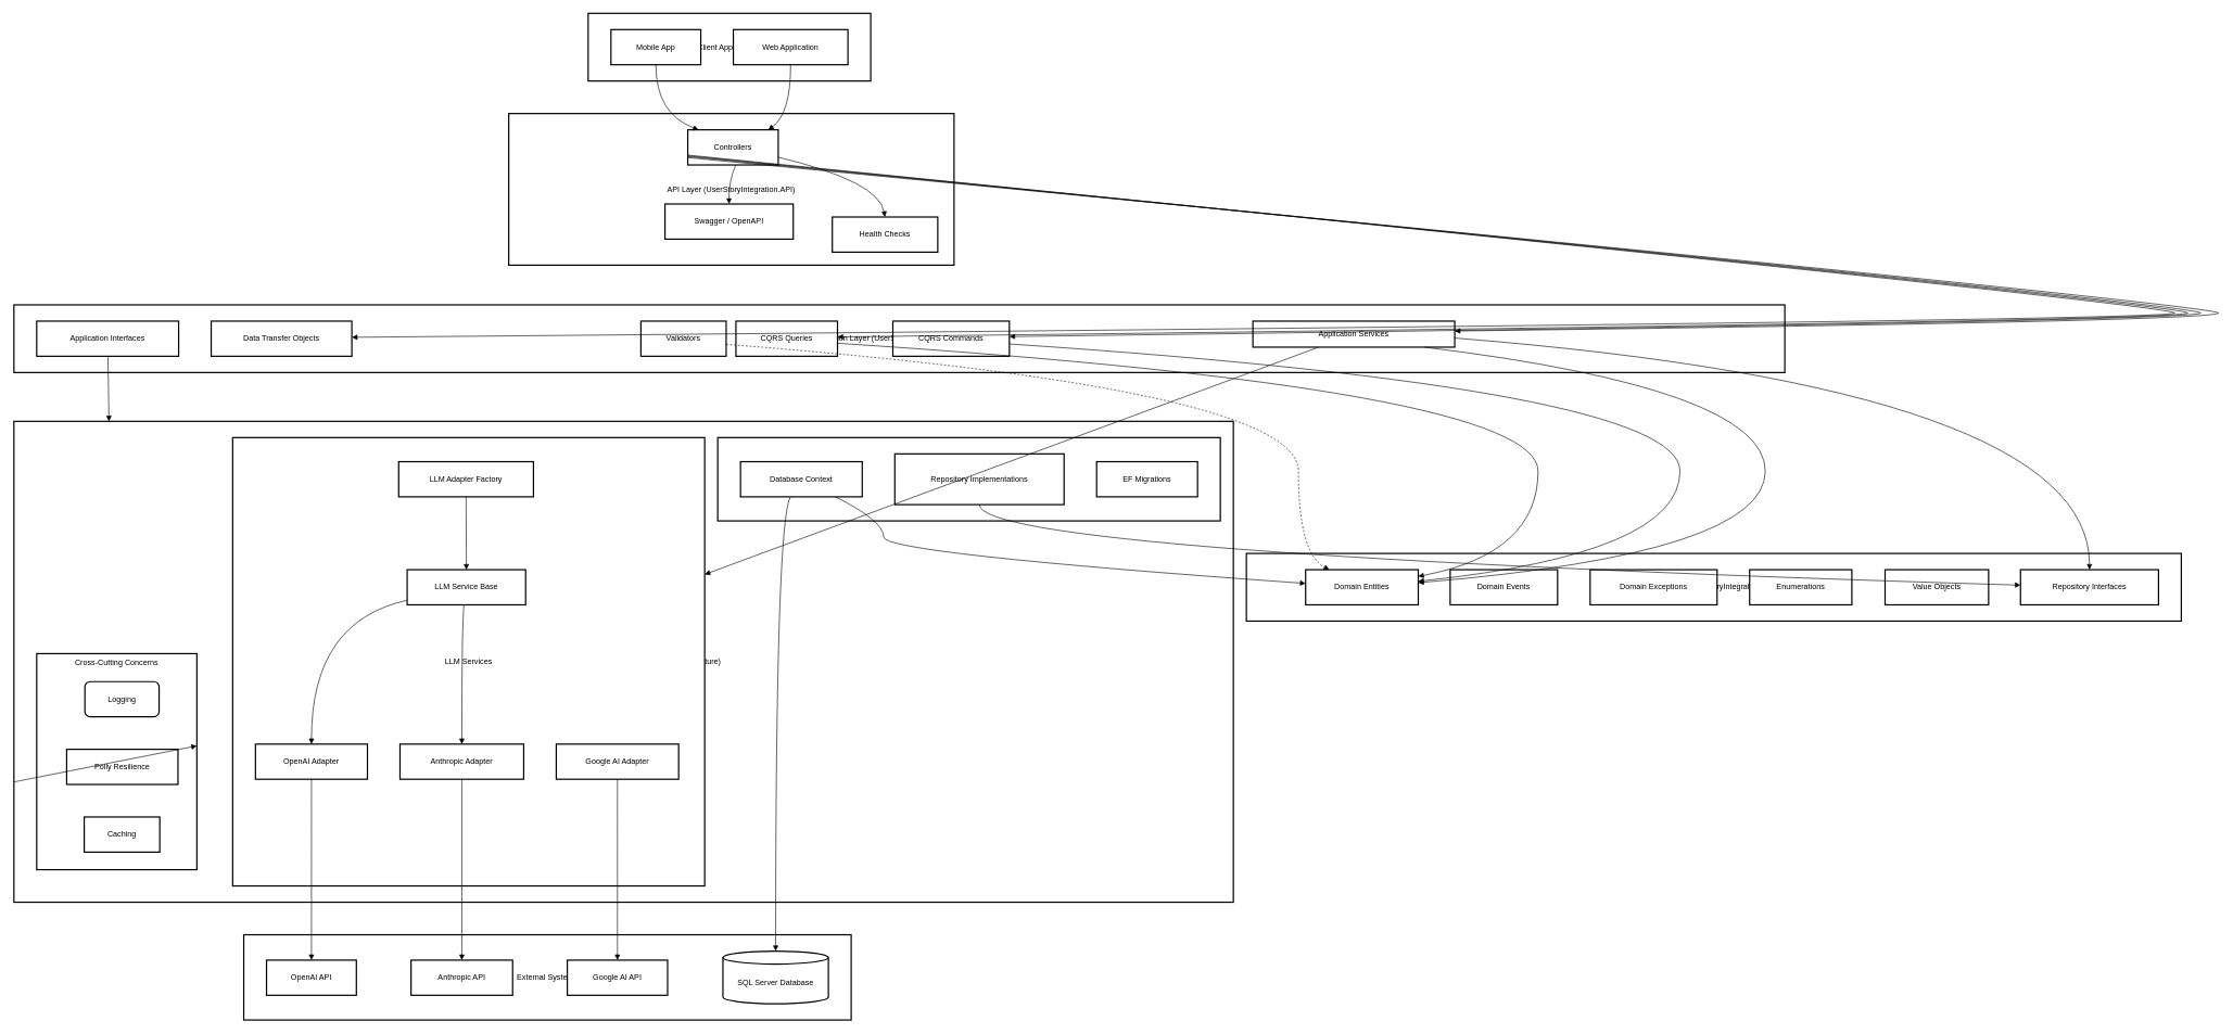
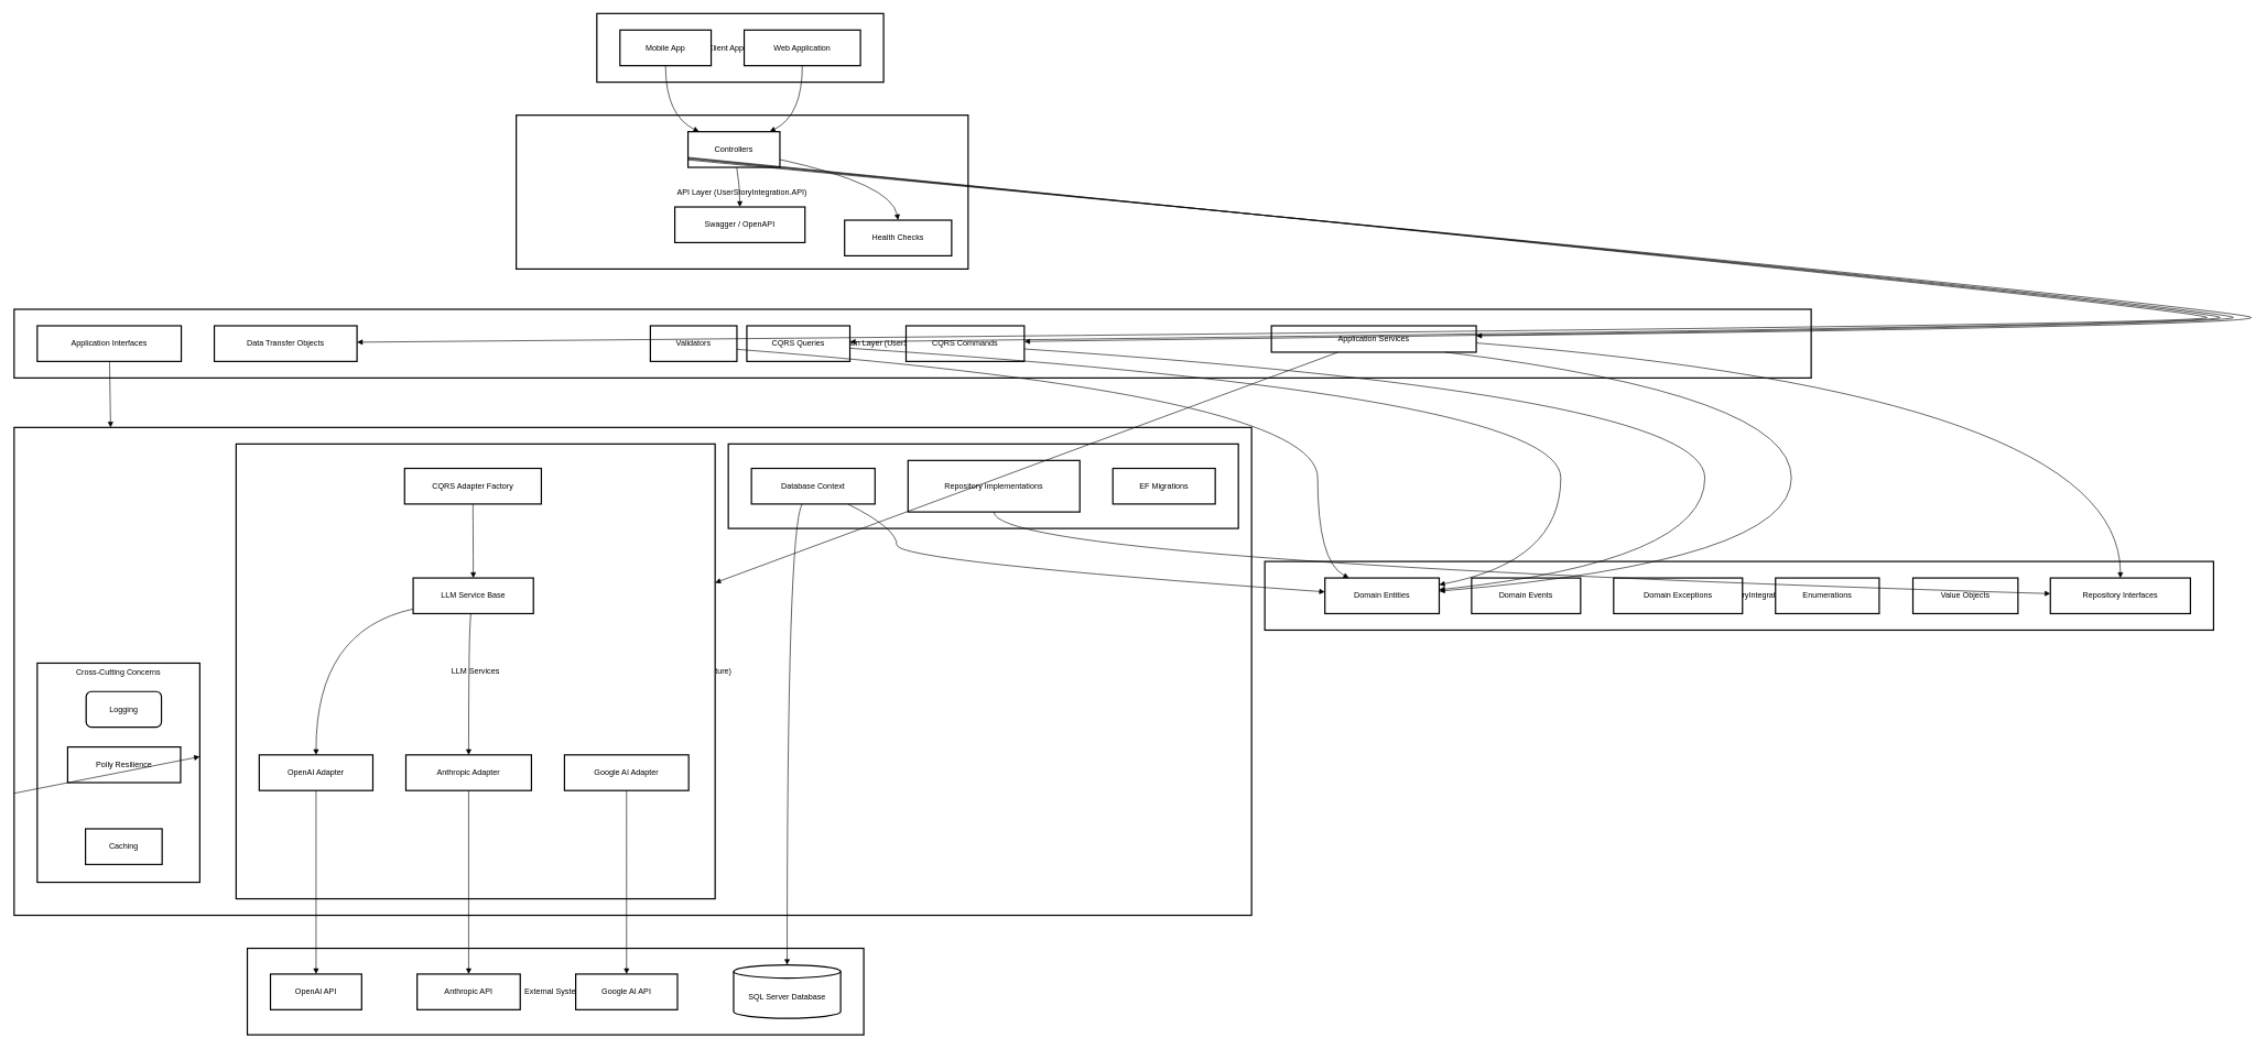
  <mxCell id="0" />
  <mxCell id="1" parent="0" />
  <mxCell id="2" value="External Systems" style="whiteSpace=wrap;strokeWidth=2;" vertex="1" parent="1"><mxGeometry x="373" y="1436" width="933" height="131" as="geometry" /></mxCell>
  <mxCell id="3" value="Infrastructure Layer (UserStoryIntegration.Infrastructure)" style="whiteSpace=wrap;strokeWidth=2;" vertex="1" parent="1"><mxGeometry x="20" y="647" width="1873" height="739" as="geometry" /></mxCell>
  <mxCell id="4" value="Cross-Cutting Concerns" style="whiteSpace=wrap;strokeWidth=2;verticalAlign=top;" vertex="1" parent="1"><mxGeometry x="55" y="1004" width="246" height="332" as="geometry" /></mxCell>
  <mxCell id="5" value="Logging" style="whiteSpace=wrap;strokeWidth=2;rounded=1;" vertex="1" parent="4"><mxGeometry x="74" y="43" width="114" height="54" as="geometry" /></mxCell>
- <mxCell id="6" value="Polly Resilience" style="whiteSpace=wrap;strokeWidth=2;" vertex="1" parent="4"><mxGeometry x="46" y="147" width="171" height="54" as="geometry" /></mxCell>
+ <mxCell id="6" value="Polly Resilience" style="whiteSpace=wrap;strokeWidth=2;" vertex="1" parent="4"><mxGeometry x="46" y="127" width="171" height="54" as="geometry" /></mxCell>
  <mxCell id="7" value="Caching" style="whiteSpace=wrap;strokeWidth=2;" vertex="1" parent="4"><mxGeometry x="73" y="251" width="116" height="54" as="geometry" /></mxCell>
  <mxCell id="8" value="LLM Services" style="whiteSpace=wrap;strokeWidth=2;" vertex="1" parent="1"><mxGeometry x="356" y="672" width="725" height="689" as="geometry" /></mxCell>
  <mxCell id="9" value="Data Access" style="whiteSpace=wrap;strokeWidth=2;" vertex="1" parent="1"><mxGeometry x="1101" y="672" width="772" height="128" as="geometry" /></mxCell>
  <mxCell id="10" value="Domain Layer (UserStoryIntegration.Domain)" style="whiteSpace=wrap;strokeWidth=2;" vertex="1" parent="1"><mxGeometry x="1913" y="850" width="1436" height="104" as="geometry" /></mxCell>
  <mxCell id="11" value="Application Layer (UserStoryIntegration.Application)" style="whiteSpace=wrap;strokeWidth=2;" vertex="1" parent="1"><mxGeometry x="20" y="468" width="2720" height="104" as="geometry" /></mxCell>
  <mxCell id="12" value="API Layer (UserStoryIntegration.API)" style="whiteSpace=wrap;strokeWidth=2;" vertex="1" parent="1"><mxGeometry x="780" y="174" width="684" height="233" as="geometry" /></mxCell>
  <mxCell id="13" value="Client Applications" style="whiteSpace=wrap;strokeWidth=2;" vertex="1" parent="1"><mxGeometry x="902" y="20" width="434" height="104" as="geometry" /></mxCell>
  <mxCell id="14" value="Web Application" style="whiteSpace=wrap;strokeWidth=2;" vertex="1" parent="1"><mxGeometry x="1125" y="45" width="176" height="54" as="geometry" /></mxCell>
  <mxCell id="15" value="Mobile App" style="whiteSpace=wrap;strokeWidth=2;" vertex="1" parent="1"><mxGeometry x="937" y="45" width="138" height="54" as="geometry" /></mxCell>
- <mxCell id="16" value="Controllers" style="whiteSpace=wrap;strokeWidth=2;" vertex="1" parent="1"><mxGeometry x="1055" y="199" width="139" height="54" as="geometry" /></mxCell>
+ <mxCell id="16" value="Controllers" style="whiteSpace=wrap;strokeWidth=2;" vertex="1" parent="1"><mxGeometry x="1040" y="199" width="139" height="54" as="geometry" /></mxCell>
  <mxCell id="17" value="Swagger / OpenAPI" style="whiteSpace=wrap;strokeWidth=2;" vertex="1" parent="1"><mxGeometry x="1020" y="313" width="197" height="54" as="geometry" /></mxCell>
  <mxCell id="18" value="Health Checks" style="whiteSpace=wrap;strokeWidth=2;" vertex="1" parent="1"><mxGeometry x="1277" y="333" width="162" height="54" as="geometry" /></mxCell>
  <mxCell id="19" value="Application Services" style="whiteSpace=wrap;strokeWidth=2;" vertex="1" parent="1"><mxGeometry x="1923" y="493" width="310" height="40" as="geometry" /></mxCell>
  <mxCell id="20" value="Data Transfer Objects" style="whiteSpace=wrap;strokeWidth=2;" vertex="1" parent="1"><mxGeometry x="323" y="493" width="216" height="54" as="geometry" /></mxCell>
  <mxCell id="21" value="CQRS Commands" style="whiteSpace=wrap;strokeWidth=2;" vertex="1" parent="1"><mxGeometry x="1370" y="493" width="179" height="54" as="geometry" /></mxCell>
  <mxCell id="22" value="CQRS Queries" style="whiteSpace=wrap;strokeWidth=2;" vertex="1" parent="1"><mxGeometry x="1129" y="493" width="156" height="54" as="geometry" /></mxCell>
  <mxCell id="23" value="Validators" style="whiteSpace=wrap;strokeWidth=2;" vertex="1" parent="1"><mxGeometry x="983" y="493" width="131" height="54" as="geometry" /></mxCell>
  <mxCell id="24" value="Application Interfaces" style="whiteSpace=wrap;strokeWidth=2;" vertex="1" parent="1"><mxGeometry x="55" y="493" width="218" height="54" as="geometry" /></mxCell>
  <mxCell id="25" value="Domain Entities" style="whiteSpace=wrap;strokeWidth=2;" vertex="1" parent="1"><mxGeometry x="2004" y="875" width="173" height="54" as="geometry" /></mxCell>
  <mxCell id="26" value="Domain Events" style="whiteSpace=wrap;strokeWidth=2;" vertex="1" parent="1"><mxGeometry x="2226" y="875" width="165" height="54" as="geometry" /></mxCell>
  <mxCell id="27" value="Domain Exceptions" style="whiteSpace=wrap;strokeWidth=2;" vertex="1" parent="1"><mxGeometry x="2441" y="875" width="195" height="54" as="geometry" /></mxCell>
  <mxCell id="28" value="Enumerations" style="whiteSpace=wrap;strokeWidth=2;" vertex="1" parent="1"><mxGeometry x="2686" y="875" width="157" height="54" as="geometry" /></mxCell>
  <mxCell id="29" value="Value Objects" style="whiteSpace=wrap;strokeWidth=2;" vertex="1" parent="1"><mxGeometry x="2894" y="875" width="159" height="54" as="geometry" /></mxCell>
  <mxCell id="30" value="Repository Interfaces" style="whiteSpace=wrap;strokeWidth=2;" vertex="1" parent="1"><mxGeometry x="3102" y="875" width="212" height="54" as="geometry" /></mxCell>
  <mxCell id="31" value="Database Context" style="whiteSpace=wrap;strokeWidth=2;" vertex="1" parent="1"><mxGeometry x="1136" y="709" width="187" height="54" as="geometry" /></mxCell>
  <mxCell id="32" value="Repository Implementations" style="whiteSpace=wrap;strokeWidth=2;" vertex="1" parent="1"><mxGeometry x="1373" y="697" width="260" height="78" as="geometry" /></mxCell>
  <mxCell id="33" value="EF Migrations" style="whiteSpace=wrap;strokeWidth=2;" vertex="1" parent="1"><mxGeometry x="1683" y="709" width="155" height="54" as="geometry" /></mxCell>
- <mxCell id="34" value="LLM Adapter Factory" style="whiteSpace=wrap;strokeWidth=2;" vertex="1" parent="1"><mxGeometry x="611" y="709" width="207" height="54" as="geometry" /></mxCell>
+ <mxCell id="34" value="CQRS Adapter Factory" style="whiteSpace=wrap;strokeWidth=2;" vertex="1" parent="1"><mxGeometry x="611" y="709" width="207" height="54" as="geometry" /></mxCell>
  <mxCell id="35" value="LLM Service Base" style="whiteSpace=wrap;strokeWidth=2;" vertex="1" parent="1"><mxGeometry x="624" y="875" width="182" height="54" as="geometry" /></mxCell>
  <mxCell id="36" value="OpenAI Adapter" style="whiteSpace=wrap;strokeWidth=2;" vertex="1" parent="1"><mxGeometry x="391" y="1143" width="172" height="54" as="geometry" /></mxCell>
  <mxCell id="37" value="Anthropic Adapter" style="whiteSpace=wrap;strokeWidth=2;" vertex="1" parent="1"><mxGeometry x="613" y="1143" width="190" height="54" as="geometry" /></mxCell>
  <mxCell id="38" value="Google AI Adapter" style="whiteSpace=wrap;strokeWidth=2;" vertex="1" parent="1"><mxGeometry x="853" y="1143" width="188" height="54" as="geometry" /></mxCell>
  <mxCell id="39" value="OpenAI API" style="whiteSpace=wrap;strokeWidth=2;" vertex="1" parent="1"><mxGeometry x="408" y="1475" width="138" height="54" as="geometry" /></mxCell>
  <mxCell id="40" value="Anthropic API" style="whiteSpace=wrap;strokeWidth=2;" vertex="1" parent="1"><mxGeometry x="630" y="1475" width="156" height="54" as="geometry" /></mxCell>
  <mxCell id="41" value="Google AI API" style="whiteSpace=wrap;strokeWidth=2;" vertex="1" parent="1"><mxGeometry x="870" y="1475" width="154" height="54" as="geometry" /></mxCell>
  <mxCell id="42" value="SQL Server Database" style="shape=cylinder3;boundedLbl=1;backgroundOutline=1;size=10;strokeWidth=2;whiteSpace=wrap;" vertex="1" parent="1"><mxGeometry x="1109" y="1461" width="162" height="81" as="geometry" /></mxCell>
  <mxCell id="43" value="" style="curved=1;startArrow=none;endArrow=block;exitX=0.5;exitY=1;entryX=0.89;entryY=0;rounded=0;" edge="1" parent="1" source="14" target="16"><mxGeometry relative="1" as="geometry"><Array as="points"><mxPoint x="1213" y="174" /></Array></mxGeometry></mxCell>
  <mxCell id="44" value="" style="curved=1;startArrow=none;endArrow=block;exitX=0.5;exitY=1;entryX=0.12;entryY=0;rounded=0;" edge="1" parent="1" source="15" target="16"><mxGeometry relative="1" as="geometry"><Array as="points"><mxPoint x="1006" y="174" /></Array></mxGeometry></mxCell>
  <mxCell id="45" value="" style="curved=1;startArrow=none;endArrow=block;exitX=0;exitY=0.79;entryX=1;entryY=0.38;rounded=0;" edge="1" parent="1" source="16" target="19"><mxGeometry relative="1" as="geometry"><Array as="points"><mxPoint x="3406" y="468" /><mxPoint x="3406" y="493" /></Array></mxGeometry></mxCell>
  <mxCell id="46" value="" style="curved=1;startArrow=none;endArrow=block;exitX=0;exitY=0.72;entryX=1;entryY=0.46;rounded=0;" edge="1" parent="1" source="16" target="20"><mxGeometry relative="1" as="geometry"><Array as="points"><mxPoint x="3339" y="468" /><mxPoint x="3339" y="493" /></Array></mxGeometry></mxCell>
  <mxCell id="47" value="" style="curved=1;startArrow=none;endArrow=block;exitX=0;exitY=0.76;entryX=1;entryY=0.44;rounded=0;" edge="1" parent="1" source="16" target="21"><mxGeometry relative="1" as="geometry"><Array as="points"><mxPoint x="3379" y="468" /><mxPoint x="3379" y="493" /></Array></mxGeometry></mxCell>
  <mxCell id="48" value="" style="curved=1;startArrow=none;endArrow=block;exitX=0;exitY=0.74;entryX=1;entryY=0.45;rounded=0;" edge="1" parent="1" source="16" target="22"><mxGeometry relative="1" as="geometry"><Array as="points"><mxPoint x="3359" y="468" /><mxPoint x="3359" y="493" /></Array></mxGeometry></mxCell>
  <mxCell id="49" value="" style="curved=1;startArrow=none;endArrow=block;exitX=0.85;exitY=1;entryX=1;entryY=0.37;rounded=0;" edge="1" parent="1" source="19" target="25"><mxGeometry relative="1" as="geometry"><Array as="points"><mxPoint x="2710" y="597" /><mxPoint x="2710" y="850" /></Array></mxGeometry></mxCell>
  <mxCell id="50" value="" style="curved=1;startArrow=none;endArrow=block;exitX=1;exitY=0.65;entryX=0.5;entryY=0;rounded=0;" edge="1" parent="1" source="19" target="30"><mxGeometry relative="1" as="geometry"><Array as="points"><mxPoint x="3208" y="597" /></Array></mxGeometry></mxCell>
  <mxCell id="51" value="" style="curved=1;startArrow=none;endArrow=block;exitX=1;exitY=0.65;entryX=1;entryY=0.33;rounded=0;" edge="1" parent="1" source="21" target="25"><mxGeometry relative="1" as="geometry"><Array as="points"><mxPoint x="2579" y="597" /><mxPoint x="2579" y="850" /></Array></mxGeometry></mxCell>
  <mxCell id="52" value="" style="curved=1;startArrow=none;endArrow=block;exitX=1;exitY=0.63;entryX=1;entryY=0.19;rounded=0;" edge="1" parent="1" source="22" target="25"><mxGeometry relative="1" as="geometry"><Array as="points"><mxPoint x="2361" y="597" /><mxPoint x="2361" y="850" /></Array></mxGeometry></mxCell>
- <mxCell id="53" value="" style="curved=1;startArrow=none;endArrow=block;exitX=1;exitY=0.66;entryX=0.21;entryY=0;rounded=0;dashed=1;" edge="1" parent="1" source="23" target="25"><mxGeometry relative="1" as="geometry"><Array as="points"><mxPoint x="1993" y="597" /><mxPoint x="1993" y="850" /></Array></mxGeometry></mxCell>
+ <mxCell id="53" value="" style="curved=1;startArrow=none;endArrow=block;exitX=1;exitY=0.66;entryX=0.21;entryY=0;rounded=0;" edge="1" parent="1" source="23" target="25"><mxGeometry relative="1" as="geometry"><Array as="points"><mxPoint x="1993" y="597" /><mxPoint x="1993" y="850" /></Array></mxGeometry></mxCell>
  <mxCell id="54" value="" style="curved=1;startArrow=none;endArrow=block;exitX=0.5;exitY=1;entryX=0;entryY=0.44;rounded=0;" edge="1" parent="1" source="32" target="30"><mxGeometry relative="1" as="geometry"><Array as="points"><mxPoint x="1503" y="850" /></Array></mxGeometry></mxCell>
  <mxCell id="55" value="" style="curved=1;startArrow=none;endArrow=block;exitX=0.78;exitY=1;entryX=0;entryY=0.39;rounded=0;" edge="1" parent="1" source="31" target="25"><mxGeometry relative="1" as="geometry"><Array as="points"><mxPoint x="1356" y="800" /><mxPoint x="1356" y="850" /></Array></mxGeometry></mxCell>
  <mxCell id="56" value="" style="curved=1;startArrow=none;endArrow=block;exitX=0.5;exitY=1;entryX=0.5;entryY=-0.01;rounded=0;" edge="1" parent="1" source="36" target="39"><mxGeometry relative="1" as="geometry"><Array as="points" /></mxGeometry></mxCell>
  <mxCell id="57" value="" style="curved=1;startArrow=none;endArrow=block;exitX=0.5;exitY=1;entryX=0.5;entryY=-0.01;rounded=0;" edge="1" parent="1" source="37" target="40"><mxGeometry relative="1" as="geometry"><Array as="points" /></mxGeometry></mxCell>
  <mxCell id="58" value="" style="curved=1;startArrow=none;endArrow=block;exitX=0.5;exitY=1;entryX=0.5;entryY=-0.01;rounded=0;" edge="1" parent="1" source="38" target="41"><mxGeometry relative="1" as="geometry"><Array as="points" /></mxGeometry></mxCell>
  <mxCell id="59" value="" style="curved=1;startArrow=none;endArrow=block;exitX=0.41;exitY=1;entryX=0.5;entryY=0;rounded=0;" edge="1" parent="1" source="31" target="42"><mxGeometry relative="1" as="geometry"><Array as="points"><mxPoint x="1190" y="800" /></Array></mxGeometry></mxCell>
  <mxCell id="60" value="" style="curved=1;startArrow=none;endArrow=block;exitX=0.53;exitY=1;entryX=0.5;entryY=0;rounded=0;" edge="1" parent="1" source="16" target="17"><mxGeometry relative="1" as="geometry"><Array as="points"><mxPoint x="1118" y="278" /></Array></mxGeometry></mxCell>
  <mxCell id="61" value="" style="curved=1;startArrow=none;endArrow=block;exitX=1;exitY=0.78;entryX=0.5;entryY=0;rounded=0;" edge="1" parent="1" source="16" target="18"><mxGeometry relative="1" as="geometry"><Array as="points"><mxPoint x="1348" y="278" /></Array></mxGeometry></mxCell>
  <mxCell id="62" value="" style="curved=1;startArrow=none;endArrow=block;exitX=0.5;exitY=1;entryX=0.5;entryY=0;rounded=0;" edge="1" parent="1" source="34" target="35"><mxGeometry relative="1" as="geometry"><Array as="points" /></mxGeometry></mxCell>
  <mxCell id="63" value="" style="curved=1;startArrow=none;endArrow=block;exitX=0;exitY=0.87;entryX=0.5;entryY=0;rounded=0;" edge="1" parent="1" source="35" target="36"><mxGeometry relative="1" as="geometry"><Array as="points"><mxPoint x="477" y="954" /></Array></mxGeometry></mxCell>
  <mxCell id="64" value="" style="curved=1;startArrow=none;endArrow=block;exitX=0.48;exitY=1;entryX=0.5;entryY=0;rounded=0;" edge="1" parent="1" source="35" target="37"><mxGeometry relative="1" as="geometry"><Array as="points"><mxPoint x="708" y="954" /></Array></mxGeometry></mxCell>
  <mxCell id="65" value="" style="curved=1;startArrow=none;endArrow=block;rounded=0;" edge="1" parent="1" source="19" target="8"><mxGeometry relative="1" as="geometry"><Array as="points" /></mxGeometry></mxCell>
  <mxCell id="66" value="" style="curved=1;startArrow=none;endArrow=block;rounded=0;" edge="1" parent="1" source="24"><mxGeometry relative="1" as="geometry"><Array as="points" /><mxPoint x="166.02" y="647" as="targetPoint" /></mxGeometry></mxCell>
  <mxCell id="67" value="" style="curved=1;startArrow=none;endArrow=block;rounded=0;" edge="1" parent="1" source="3" target="4"><mxGeometry relative="1" as="geometry"><Array as="points" /></mxGeometry></mxCell>
